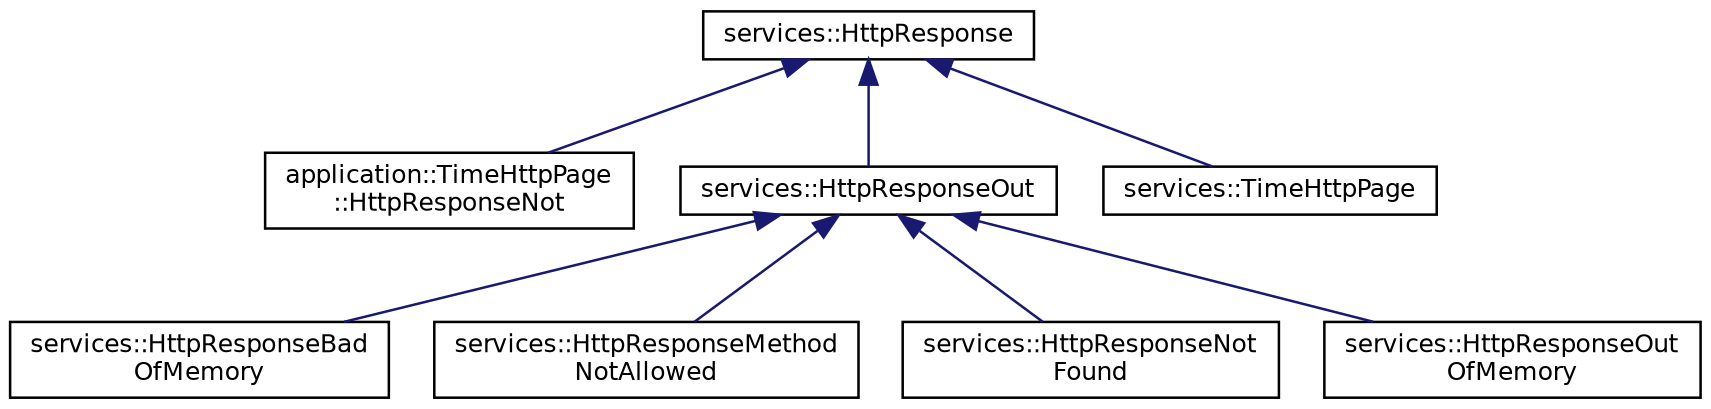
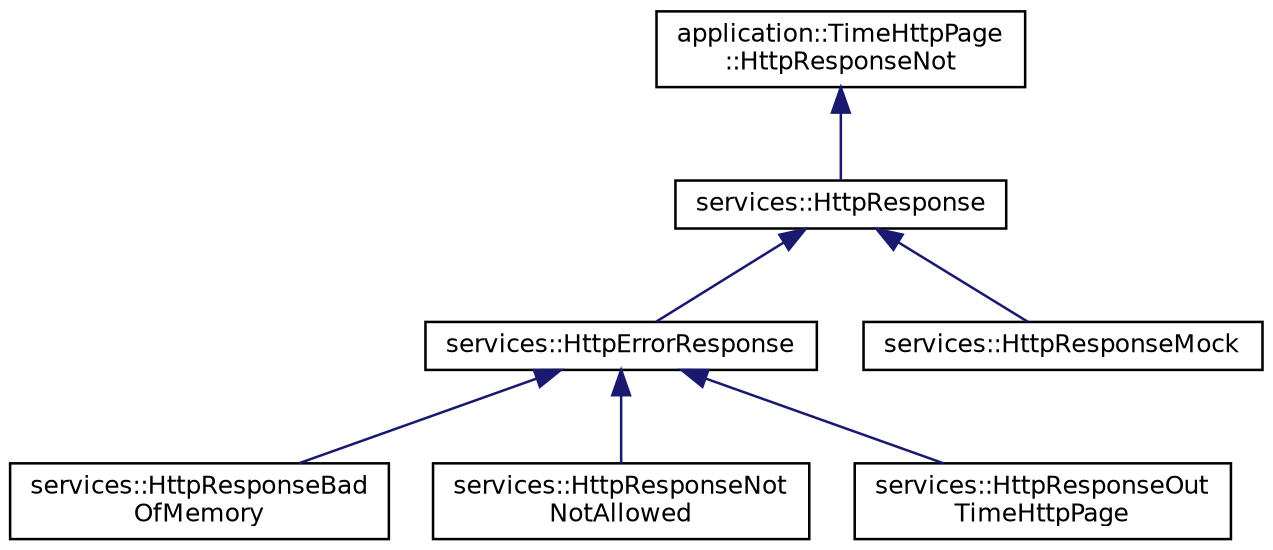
  digraph {
    rankdir=TB
    node [color=black fillcolor=white fontname=Helvetica fontsize=10 shape=record style=filled]
    edge [color=midnightblue dir=back fontname=Helvetica fontsize=10 labelfontname=Helvetica labelfontsize=10 style=solid]
    n1 [height=0.2 label="services::HttpResponse" width=0.4]
    n2 [height=0.2 label="application::TimeHttpPage\l::HttpResponseNot" width=0.4]
-   n3 [height=0.2 label="services::HttpResponseOut" width=0.4]
-   n4 [height=0.2 label="services::TimeHttpPage" width=0.4]
+   n3 [height=0.2 label="services::HttpErrorResponse" width=0.4]
+   n4 [height=0.2 label="services::HttpResponseMock" width=0.4]
    n5 [height=0.2 label="services::HttpResponseBad\lOfMemory" width=0.4]
-   n6 [height=0.2 label="services::HttpResponseMethod\lNotAllowed" width=0.4]
-   n7 [height=0.2 label="services::HttpResponseNot\lFound" width=0.4]
-   n8 [height=0.2 label="services::HttpResponseOut\lOfMemory" width=0.4]
-   n1 -> n2
+   n6 [height=0.2 label="services::HttpResponseNot\lNotAllowed" width=0.4]
+   n8 [height=0.2 label="services::HttpResponseOut\lTimeHttpPage" width=0.4]
+   n2 -> n1
    n1 -> n3
    n1 -> n4
    n3 -> n5
    n3 -> n6
-   n3 -> n7
    n3 -> n8
  }
